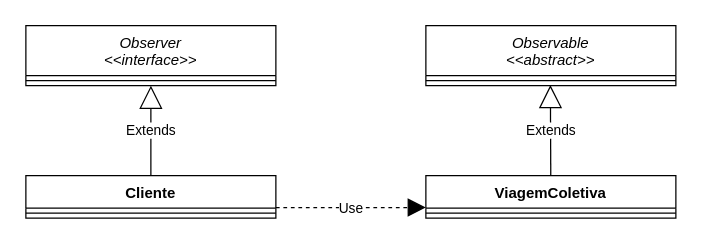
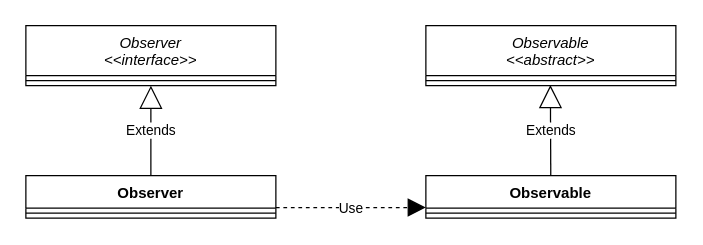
  <mxCell id="0" />
  <mxCell id="1" parent="0" />
  <mxCell id="2" value="Observer&#10;&lt;&lt;interface&gt;&gt;" style="swimlane;fontStyle=2;align=center;verticalAlign=top;childLayout=stackLayout;horizontal=1;startSize=40;horizontalStack=0;resizeParent=1;resizeParentMax=0;resizeLast=0;collapsible=1;marginBottom=0;" parent="1" vertex="1"><mxGeometry x="20" y="20" width="200" height="48" as="geometry" /></mxCell>
  <mxCell id="3" value="" style="line;strokeWidth=1;fillColor=none;align=left;verticalAlign=middle;spacingTop=-1;spacingLeft=3;spacingRight=3;rotatable=0;labelPosition=right;points=[];portConstraint=eastwest;strokeColor=inherit;" parent="2" vertex="1"><mxGeometry y="40" width="200" height="8" as="geometry" /></mxCell>
- <mxCell id="4" value="Cliente" style="swimlane;fontStyle=1;align=center;verticalAlign=top;childLayout=stackLayout;horizontal=1;startSize=26;horizontalStack=0;resizeParent=1;resizeParentMax=0;resizeLast=0;collapsible=1;marginBottom=0;" parent="1" vertex="1"><mxGeometry x="20" y="140" width="200" height="34" as="geometry" /></mxCell>
+ <mxCell id="4" value="Observer" style="swimlane;fontStyle=1;align=center;verticalAlign=top;childLayout=stackLayout;horizontal=1;startSize=26;horizontalStack=0;resizeParent=1;resizeParentMax=0;resizeLast=0;collapsible=1;marginBottom=0;" parent="1" vertex="1"><mxGeometry x="20" y="140" width="200" height="34" as="geometry" /></mxCell>
  <mxCell id="5" value="" style="line;strokeWidth=1;fillColor=none;align=left;verticalAlign=middle;spacingTop=-1;spacingLeft=3;spacingRight=3;rotatable=0;labelPosition=right;points=[];portConstraint=eastwest;strokeColor=inherit;" parent="4" vertex="1"><mxGeometry y="26" width="200" height="8" as="geometry" /></mxCell>
- <mxCell id="6" value="ViagemColetiva" style="swimlane;fontStyle=1;align=center;verticalAlign=top;childLayout=stackLayout;horizontal=1;startSize=26;horizontalStack=0;resizeParent=1;resizeParentMax=0;resizeLast=0;collapsible=1;marginBottom=0;" parent="1" vertex="1"><mxGeometry x="340" y="140" width="200" height="34" as="geometry" /></mxCell>
+ <mxCell id="6" value="Observable" style="swimlane;fontStyle=1;align=center;verticalAlign=top;childLayout=stackLayout;horizontal=1;startSize=26;horizontalStack=0;resizeParent=1;resizeParentMax=0;resizeLast=0;collapsible=1;marginBottom=0;" parent="1" vertex="1"><mxGeometry x="340" y="140" width="200" height="34" as="geometry" /></mxCell>
  <mxCell id="7" value="" style="line;strokeWidth=1;fillColor=none;align=left;verticalAlign=middle;spacingTop=-1;spacingLeft=3;spacingRight=3;rotatable=0;labelPosition=right;points=[];portConstraint=eastwest;strokeColor=inherit;" parent="6" vertex="1"><mxGeometry y="26" width="200" height="8" as="geometry" /></mxCell>
  <mxCell id="8" value="Extends" style="endArrow=block;endSize=16;endFill=0;html=1;rounded=0;exitX=0.5;exitY=0;exitDx=0;exitDy=0;" parent="1" edge="1" source="4"><mxGeometry width="160" relative="1" as="geometry"><mxPoint x="180" y="108" as="sourcePoint" /><mxPoint x="120" y="68" as="targetPoint" /></mxGeometry></mxCell>
  <mxCell id="9" value="Extends" style="endArrow=block;endSize=16;endFill=0;html=1;rounded=0;entryX=0.498;entryY=0.936;entryDx=0;entryDy=0;entryPerimeter=0;" parent="1" target="12" edge="1" source="6"><mxGeometry width="160" relative="1" as="geometry"><mxPoint x="320" y="-14.84" as="sourcePoint" /><mxPoint x="149.999" y="-23" as="targetPoint" /></mxGeometry></mxCell>
  <mxCell id="10" value="Use" style="endArrow=block;endSize=12;dashed=1;html=1;rounded=0;exitX=1;exitY=0.75;exitDx=0;exitDy=0;entryX=0;entryY=0.75;entryDx=0;entryDy=0;" edge="1" parent="1" source="4" target="6"><mxGeometry width="160" relative="1" as="geometry"><mxPoint x="220" y="200" as="sourcePoint" /><mxPoint x="540" y="205.333" as="targetPoint" /></mxGeometry></mxCell>
  <mxCell id="11" value="Observable&#10;&lt;&lt;abstract&gt;&gt;" style="swimlane;fontStyle=2;align=center;verticalAlign=top;childLayout=stackLayout;horizontal=1;startSize=40;horizontalStack=0;resizeParent=1;resizeParentMax=0;resizeLast=0;collapsible=1;marginBottom=0;" vertex="1" parent="1"><mxGeometry x="340" y="20" width="200" height="48" as="geometry" /></mxCell>
  <mxCell id="12" value="" style="line;strokeWidth=1;fillColor=none;align=left;verticalAlign=middle;spacingTop=-1;spacingLeft=3;spacingRight=3;rotatable=0;labelPosition=right;points=[];portConstraint=eastwest;strokeColor=inherit;" vertex="1" parent="11"><mxGeometry y="40" width="200" height="8" as="geometry" /></mxCell>
